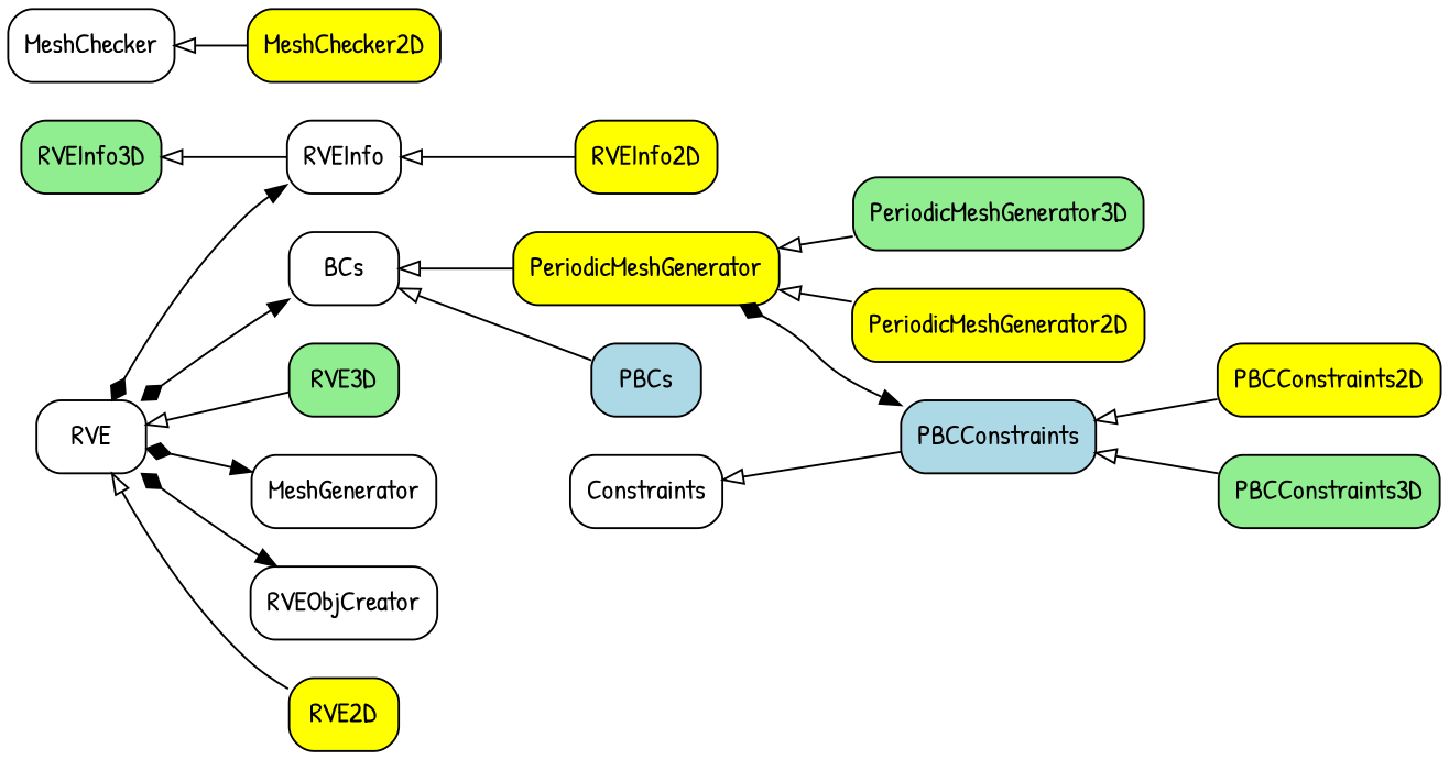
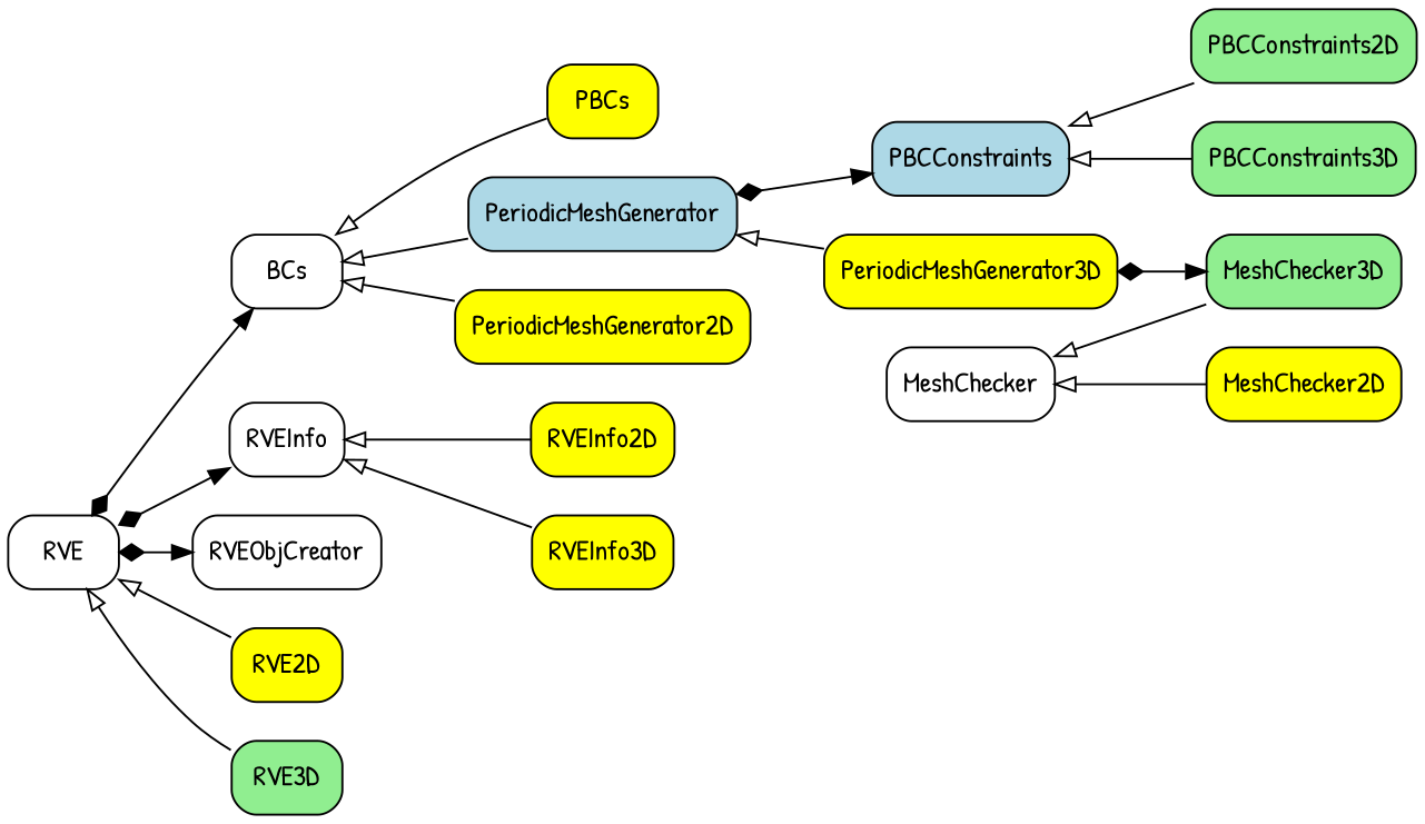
  digraph {
    fontname="Patrick Hand"
    rankdir=LR
    node [fontname="Patrick Hand" shape=record style="rounded, filled"]
    edge [arrowtail=empty dir=back fontname="Patrick Hand" style=normal]
    n1 [label="{RVE}" style=rounded]
    n2 [label="{BCs}" style=rounded]
-   n3 [label="{MeshGenerator}" style=rounded]
    n4 [label="{RVEInfo}" style=rounded]
    n5 [label=RVEObjCreator style=rounded]
    n6 [fillcolor=yellow label="{RVE2D}"]
    n7 [fillcolor=lightgreen label="{RVE3D}"]
-   n8 [fillcolor=lightblue label="{PBCs}"]
-   n9 [fillcolor=yellow label="{PeriodicMeshGenerator}"]
+   n8 [fillcolor=yellow label="{PBCs}"]
+   n9 [fillcolor=lightblue label="{PeriodicMeshGenerator}"]
    n10 [fillcolor=yellow label="{RVEInfo2D}"]
-   n11 [fillcolor=lightgreen label="{RVEInfo3D}"]
+   n11 [fillcolor=yellow label="{RVEInfo3D}"]
    n12 [fillcolor=lightblue label="{PBCConstraints}"]
    n13 [fillcolor=yellow label="{PeriodicMeshGenerator2D}"]
-   n14 [fillcolor=lightgreen label="{PeriodicMeshGenerator3D}"]
+   n14 [fillcolor=yellow label="{PeriodicMeshGenerator3D}"]
    n15 [label="{MeshChecker}" style=rounded]
    n16 [fillcolor=yellow label="{MeshChecker2D}"]
-   n18 [label="{Constraints}" style=rounded]
-   n19 [fillcolor=yellow label="{PBCConstraints2D}"]
+   n17 [fillcolor=lightgreen label="{MeshChecker3D}"]
+   n19 [fillcolor=lightgreen label="{PBCConstraints2D}"]
    n20 [fillcolor=lightgreen label="{PBCConstraints3D}"]
    n1 -> n2 [arrowhead=normal arrowtail=diamond dir=both]
-   n1 -> n3 [arrowhead=normal arrowtail=diamond dir=both]
    n1 -> n4 [arrowhead=normal arrowtail=diamond dir=both]
    n1 -> n5 [arrowhead=normal arrowtail=diamond dir=both]
    n1 -> n6
    n1 -> n7
    n2 -> n8
    n2 -> n9
    n4 -> n10
-   n11 -> n4
+   n4 -> n11
    n9 -> n12 [arrowhead=normal arrowtail=diamond dir=both]
-   n9 -> n13
+   n2 -> n13
    n9 -> n14
    n12 -> n19
    n12 -> n20
+   n14 -> n17 [arrowhead=normal arrowtail=diamond dir=both]
    n15 -> n16
-   n18 -> n12
+   n15 -> n17
  }
